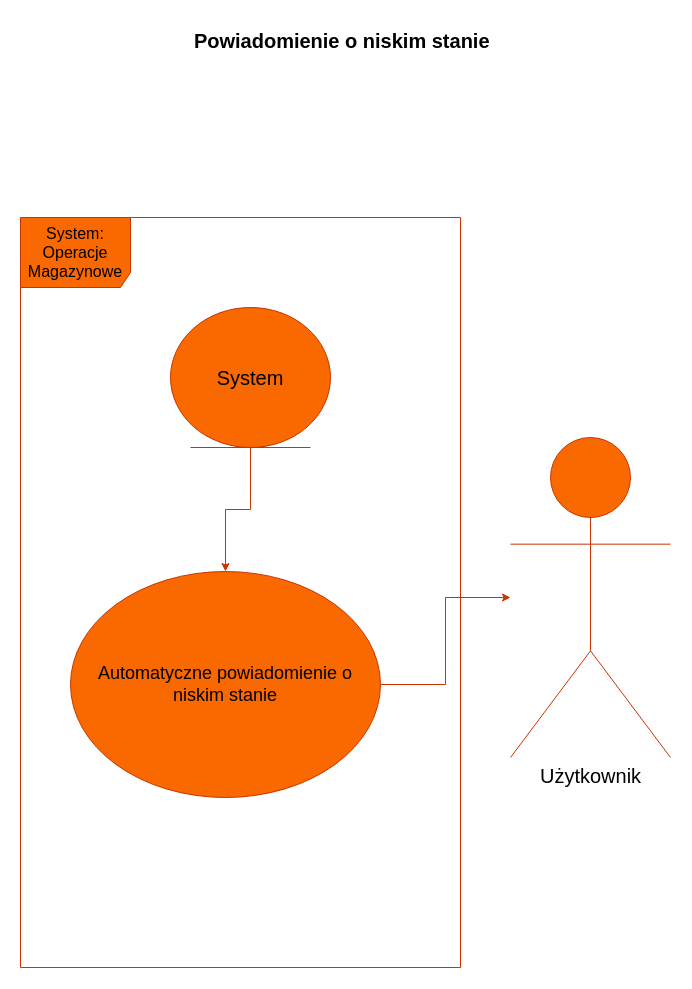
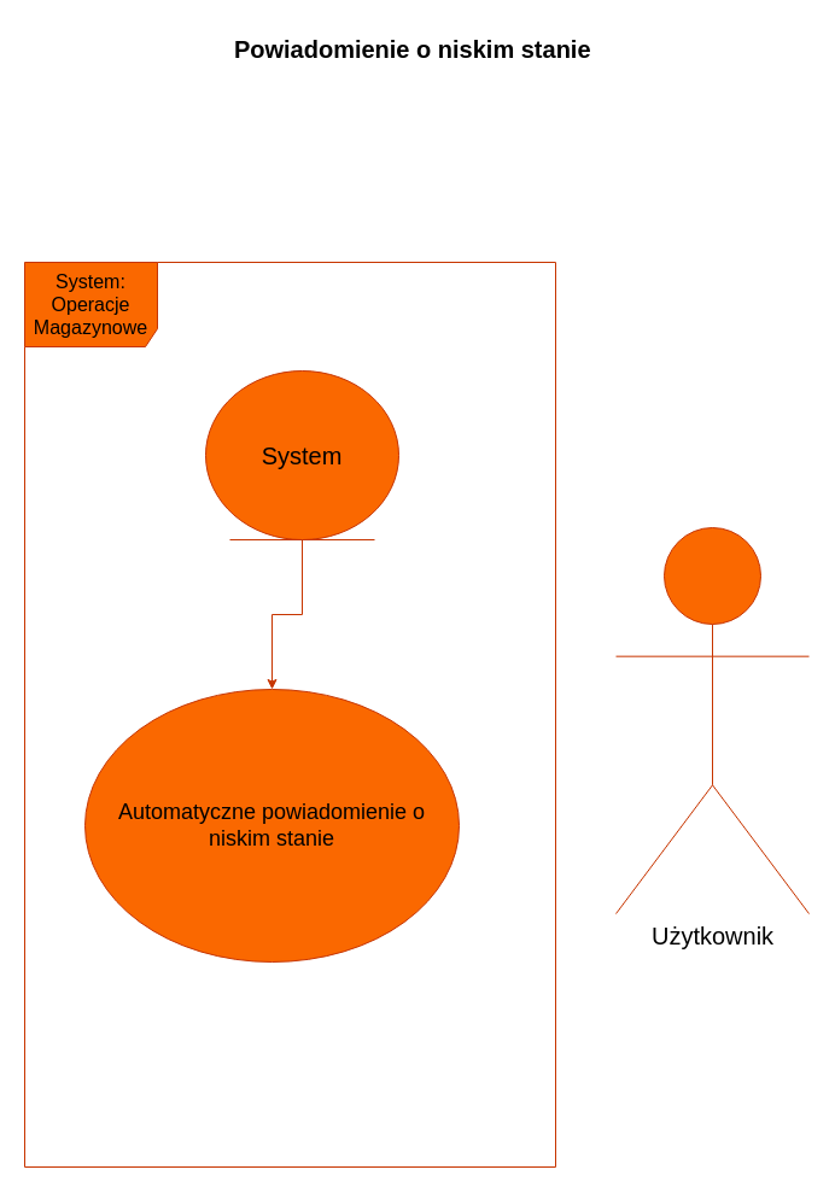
  <mxCell id="0" />
  <mxCell id="1" parent="0" />
  <mxCell id="2" value="&lt;font style=&quot;font-size: 16px;&quot;&gt;System:&lt;/font&gt;&lt;div&gt;&lt;font style=&quot;font-size: 16px;&quot;&gt;Operacje Magazynowe&lt;/font&gt;&lt;/div&gt;" style="shape=umlFrame;whiteSpace=wrap;html=1;pointerEvents=0;width=110;height=70;fillColor=#fa6800;fontColor=#000000;strokeColor=#C73500;" parent="1" vertex="1"><mxGeometry x="20" y="217" width="440" height="750" as="geometry" /></mxCell>
- <mxCell id="3" style="edgeStyle=orthogonalEdgeStyle;rounded=0;orthogonalLoop=1;jettySize=auto;html=1;exitX=1;exitY=0.5;exitDx=0;exitDy=0;fillColor=#fa6800;strokeColor=#C73500;" parent="1" source="4" target="5" edge="1"><mxGeometry relative="1" as="geometry" /></mxCell>
  <mxCell id="4" value="&lt;font style=&quot;font-size: 18px;&quot;&gt;Automatyczne powiadomienie o niskim stanie&lt;/font&gt;" style="ellipse;whiteSpace=wrap;html=1;fillColor=#fa6800;fontColor=#000000;strokeColor=#C73500;" parent="1" vertex="1"><mxGeometry x="70" y="571" width="310" height="226" as="geometry" /></mxCell>
  <mxCell id="5" value="&lt;font style=&quot;font-size: 20px;&quot;&gt;Użytkownik&lt;/font&gt;" style="shape=umlActor;verticalLabelPosition=bottom;verticalAlign=top;html=1;fillColor=#fa6800;fontColor=#000000;strokeColor=#C73500;" parent="1" vertex="1"><mxGeometry x="510" y="437" width="160" height="320" as="geometry" /></mxCell>
  <mxCell id="6" style="edgeStyle=orthogonalEdgeStyle;rounded=0;orthogonalLoop=1;jettySize=auto;html=1;exitX=0.5;exitY=1;exitDx=0;exitDy=0;fillColor=#fa6800;strokeColor=#C73500;" parent="1" source="7" target="4" edge="1"><mxGeometry relative="1" as="geometry" /></mxCell>
  <mxCell id="7" value="&lt;font style=&quot;font-size: 20px;&quot;&gt;System&lt;/font&gt;" style="ellipse;shape=umlEntity;whiteSpace=wrap;html=1;fillColor=#fa6800;fontColor=#000000;strokeColor=#C73500;" parent="1" vertex="1"><mxGeometry x="170" y="307" width="160" height="140" as="geometry" /></mxCell>
  <mxCell id="8" value="&lt;font style=&quot;font-size: 20px;&quot;&gt;&lt;b&gt;Powiadomienie o niskim stanie&amp;nbsp;&lt;/b&gt;&lt;/font&gt;" style="text;html=1;align=center;verticalAlign=middle;resizable=0;points=[];autosize=1;strokeColor=none;fillColor=none;" parent="1" vertex="1"><mxGeometry x="184" y="20" width="320" height="40" as="geometry" /></mxCell>
